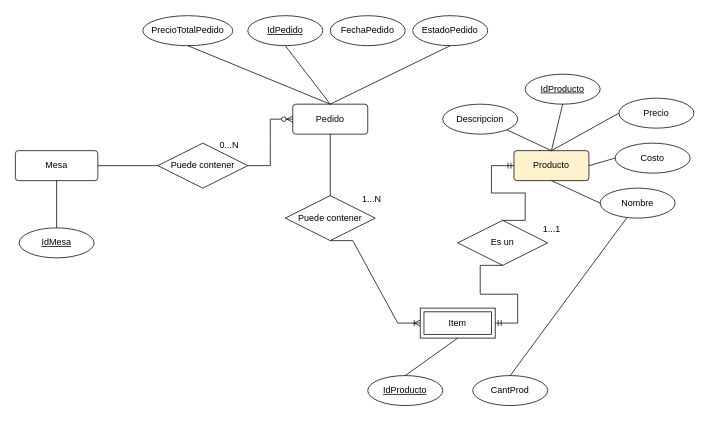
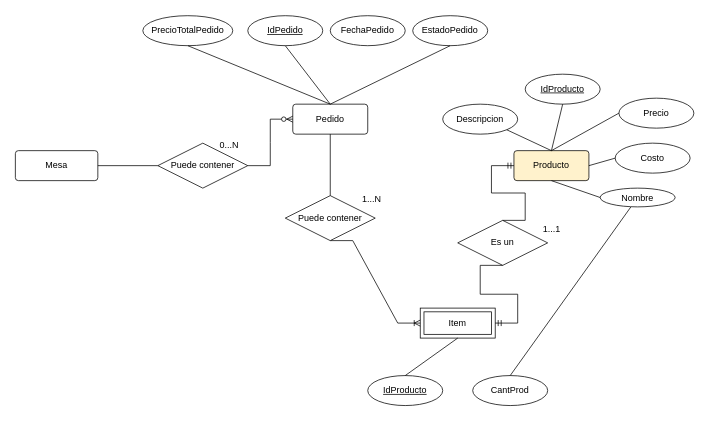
  <mxCell id="0" />
  <mxCell id="1" parent="0" />
  <mxCell id="2" value="Mesa" style="rounded=1;arcSize=10;whiteSpace=wrap;html=1;align=center;" vertex="1" parent="1"><mxGeometry x="20" y="200" width="110" height="40" as="geometry" /></mxCell>
  <mxCell id="3" value="Producto" style="rounded=1;arcSize=10;whiteSpace=wrap;html=1;align=center;fillColor=#fff2cc;" vertex="1" parent="1"><mxGeometry x="685" y="200" width="100" height="40" as="geometry" /></mxCell>
  <mxCell id="4" value="Pedido" style="rounded=1;arcSize=10;whiteSpace=wrap;html=1;align=center;" vertex="1" parent="1"><mxGeometry x="390" y="138" width="100" height="40" as="geometry" /></mxCell>
  <mxCell id="5" value="Item" style="shape=ext;margin=3;double=1;whiteSpace=wrap;html=1;align=center;" vertex="1" parent="1"><mxGeometry x="560" y="410" width="100" height="40" as="geometry" /></mxCell>
  <mxCell id="6" value="IdProducto" style="ellipse;whiteSpace=wrap;html=1;align=center;fontStyle=4;" vertex="1" parent="1"><mxGeometry x="490" y="500" width="100" height="40" as="geometry" /></mxCell>
  <mxCell id="7" value="" style="endArrow=none;html=1;rounded=0;exitX=0.5;exitY=0;exitDx=0;exitDy=0;entryX=0.5;entryY=1;entryDx=0;entryDy=0;" edge="1" parent="1" source="6" target="5"><mxGeometry relative="1" as="geometry"><mxPoint x="320" y="490" as="sourcePoint" /><mxPoint x="480" y="490" as="targetPoint" /></mxGeometry></mxCell>
  <mxCell id="8" value="CantProd" style="ellipse;whiteSpace=wrap;html=1;align=center;" vertex="1" parent="1"><mxGeometry x="630" y="500" width="100" height="40" as="geometry" /></mxCell>
  <mxCell id="9" value="" style="endArrow=none;html=1;rounded=0;exitX=0.5;exitY=0;exitDx=0;exitDy=0;" edge="1" parent="1" source="8" target="35"><mxGeometry relative="1" as="geometry"><mxPoint x="310" y="500" as="sourcePoint" /><mxPoint x="360" y="410" as="targetPoint" /></mxGeometry></mxCell>
  <mxCell id="10" value="" style="edgeStyle=entityRelationEdgeStyle;fontSize=12;html=1;endArrow=ERoneToMany;rounded=0;exitX=0.5;exitY=1;exitDx=0;exitDy=0;entryX=0;entryY=0.5;entryDx=0;entryDy=0;" edge="1" parent="1" source="12" target="5"><mxGeometry width="100" height="100" relative="1" as="geometry"><mxPoint x="360" y="400" as="sourcePoint" /><mxPoint x="460" y="300" as="targetPoint" /><Array as="points"><mxPoint x="320" y="350" /><mxPoint x="350" y="330" /></Array></mxGeometry></mxCell>
  <mxCell id="11" value="" style="edgeStyle=entityRelationEdgeStyle;fontSize=12;html=1;endArrow=ERzeroToMany;endFill=1;rounded=0;entryX=0;entryY=0.5;entryDx=0;entryDy=0;exitX=1;exitY=0.5;exitDx=0;exitDy=0;" edge="1" parent="1" source="17" target="4"><mxGeometry width="100" height="100" relative="1" as="geometry"><mxPoint x="20" y="270" as="sourcePoint" /><mxPoint x="120" y="170" as="targetPoint" /></mxGeometry></mxCell>
  <mxCell id="12" value="Puede contener" style="shape=rhombus;perimeter=rhombusPerimeter;whiteSpace=wrap;html=1;align=center;" vertex="1" parent="1"><mxGeometry x="380" y="260" width="120" height="60" as="geometry" /></mxCell>
  <mxCell id="13" value="" style="endArrow=none;html=1;rounded=0;entryX=0.5;entryY=1;entryDx=0;entryDy=0;exitX=0.5;exitY=0;exitDx=0;exitDy=0;" edge="1" parent="1" source="12" target="4"><mxGeometry relative="1" as="geometry"><mxPoint x="280" y="300" as="sourcePoint" /><mxPoint x="440" y="300" as="targetPoint" /></mxGeometry></mxCell>
  <mxCell id="14" value="Es un" style="shape=rhombus;perimeter=rhombusPerimeter;whiteSpace=wrap;html=1;align=center;" vertex="1" parent="1"><mxGeometry x="610" y="293" width="120" height="60" as="geometry" /></mxCell>
  <mxCell id="15" value="" style="edgeStyle=entityRelationEdgeStyle;fontSize=12;html=1;endArrow=ERmandOne;rounded=0;entryX=0;entryY=0.5;entryDx=0;entryDy=0;exitX=0.5;exitY=0;exitDx=0;exitDy=0;" edge="1" parent="1" source="14" target="3"><mxGeometry width="100" height="100" relative="1" as="geometry"><mxPoint x="620" y="230" as="sourcePoint" /><mxPoint x="740" y="220" as="targetPoint" /></mxGeometry></mxCell>
  <mxCell id="16" value="" style="edgeStyle=entityRelationEdgeStyle;fontSize=12;html=1;endArrow=ERmandOne;rounded=0;exitX=0.5;exitY=1;exitDx=0;exitDy=0;entryX=1;entryY=0.5;entryDx=0;entryDy=0;" edge="1" parent="1" source="14" target="5"><mxGeometry width="100" height="100" relative="1" as="geometry"><mxPoint x="720" y="380" as="sourcePoint" /><mxPoint x="820" y="280" as="targetPoint" /></mxGeometry></mxCell>
  <mxCell id="17" value="Puede contener" style="shape=rhombus;perimeter=rhombusPerimeter;whiteSpace=wrap;html=1;align=center;" vertex="1" parent="1"><mxGeometry x="210" y="190" width="120" height="60" as="geometry" /></mxCell>
  <mxCell id="18" value="" style="endArrow=none;html=1;rounded=0;exitX=1;exitY=0.5;exitDx=0;exitDy=0;entryX=0;entryY=0.5;entryDx=0;entryDy=0;" edge="1" parent="1" source="2" target="17"><mxGeometry relative="1" as="geometry"><mxPoint x="100" y="309" as="sourcePoint" /><mxPoint x="260" y="309" as="targetPoint" /></mxGeometry></mxCell>
  <mxCell id="19" value="1...N" style="text;html=1;align=center;verticalAlign=middle;resizable=0;points=[];autosize=1;strokeColor=none;fillColor=none;" vertex="1" parent="1"><mxGeometry x="470" y="250" width="50" height="30" as="geometry" /></mxCell>
  <mxCell id="20" value="0...N" style="text;html=1;align=center;verticalAlign=middle;resizable=0;points=[];autosize=1;strokeColor=none;fillColor=none;" vertex="1" parent="1"><mxGeometry x="280" y="178" width="50" height="30" as="geometry" /></mxCell>
  <mxCell id="21" value="1...1" style="text;html=1;align=center;verticalAlign=middle;resizable=0;points=[];autosize=1;strokeColor=none;fillColor=none;" vertex="1" parent="1"><mxGeometry x="710" y="290" width="50" height="30" as="geometry" /></mxCell>
- <mxCell id="22" value="IdMesa" style="ellipse;whiteSpace=wrap;html=1;align=center;fontStyle=4;" vertex="1" parent="1"><mxGeometry x="25" y="303" width="100" height="40" as="geometry" /></mxCell>
- <mxCell id="23" value="" style="endArrow=none;html=1;rounded=0;exitX=0.5;exitY=0;exitDx=0;exitDy=0;entryX=0.5;entryY=1;entryDx=0;entryDy=0;" edge="1" parent="1" source="22" target="2"><mxGeometry relative="1" as="geometry"><mxPoint x="160" y="343" as="sourcePoint" /><mxPoint x="320" y="343" as="targetPoint" /></mxGeometry></mxCell>
  <mxCell id="24" value="IdPedido" style="ellipse;whiteSpace=wrap;html=1;align=center;fontStyle=4;" vertex="1" parent="1"><mxGeometry x="330" y="20" width="100" height="40" as="geometry" /></mxCell>
  <mxCell id="25" value="FechaPedido" style="ellipse;whiteSpace=wrap;html=1;align=center;" vertex="1" parent="1"><mxGeometry x="440" y="20" width="100" height="40" as="geometry" /></mxCell>
  <mxCell id="26" value="EstadoPedido" style="ellipse;whiteSpace=wrap;html=1;align=center;" vertex="1" parent="1"><mxGeometry x="550" y="20" width="100" height="40" as="geometry" /></mxCell>
  <mxCell id="27" value="PrecioTotalPedido" style="ellipse;whiteSpace=wrap;html=1;align=center;" vertex="1" parent="1"><mxGeometry x="190" y="20" width="120" height="40" as="geometry" /></mxCell>
  <mxCell id="28" value="" style="endArrow=none;html=1;rounded=0;entryX=0.5;entryY=0;entryDx=0;entryDy=0;exitX=0.5;exitY=1;exitDx=0;exitDy=0;" edge="1" parent="1" source="27" target="4"><mxGeometry relative="1" as="geometry"><mxPoint x="230" y="110" as="sourcePoint" /><mxPoint x="390" y="110" as="targetPoint" /></mxGeometry></mxCell>
  <mxCell id="29" value="" style="endArrow=none;html=1;rounded=0;exitX=0.5;exitY=1;exitDx=0;exitDy=0;entryX=0.5;entryY=0;entryDx=0;entryDy=0;" edge="1" parent="1" source="24" target="4"><mxGeometry relative="1" as="geometry"><mxPoint x="330" y="150" as="sourcePoint" /><mxPoint x="490" y="150" as="targetPoint" /></mxGeometry></mxCell>
  <mxCell id="30" value="" style="endArrow=none;html=1;rounded=0;exitX=0.5;exitY=1;exitDx=0;exitDy=0;entryX=0.5;entryY=0;entryDx=0;entryDy=0;" edge="1" parent="1" source="26" target="4"><mxGeometry relative="1" as="geometry"><mxPoint x="330" y="150" as="sourcePoint" /><mxPoint x="490" y="150" as="targetPoint" /></mxGeometry></mxCell>
  <mxCell id="31" value="IdProducto" style="ellipse;whiteSpace=wrap;html=1;align=center;fontStyle=4;" vertex="1" parent="1"><mxGeometry x="700" y="98" width="100" height="40" as="geometry" /></mxCell>
  <mxCell id="32" value="Precio" style="ellipse;whiteSpace=wrap;html=1;align=center;" vertex="1" parent="1"><mxGeometry x="825" y="130" width="100" height="40" as="geometry" /></mxCell>
  <mxCell id="33" value="Descripcion" style="ellipse;whiteSpace=wrap;html=1;align=center;" vertex="1" parent="1"><mxGeometry x="590" y="138" width="100" height="40" as="geometry" /></mxCell>
  <mxCell id="34" value="Costo" style="ellipse;whiteSpace=wrap;html=1;align=center;" vertex="1" parent="1"><mxGeometry x="820" y="190" width="100" height="40" as="geometry" /></mxCell>
- <mxCell id="35" value="Nombre" style="ellipse;whiteSpace=wrap;html=1;align=center;" vertex="1" parent="1"><mxGeometry x="800" y="250" width="100" height="40" as="geometry" /></mxCell>
+ <mxCell id="35" value="Nombre" style="ellipse;whiteSpace=wrap;html=1;align=center;" vertex="1" parent="1"><mxGeometry x="800" y="250" width="100" height="25" as="geometry" /></mxCell>
  <mxCell id="36" value="" style="endArrow=none;html=1;rounded=0;exitX=1;exitY=1;exitDx=0;exitDy=0;entryX=0.5;entryY=0;entryDx=0;entryDy=0;" edge="1" parent="1" source="33" target="3"><mxGeometry relative="1" as="geometry"><mxPoint x="590" y="250" as="sourcePoint" /><mxPoint x="750" y="250" as="targetPoint" /></mxGeometry></mxCell>
  <mxCell id="37" value="" style="endArrow=none;html=1;rounded=0;exitX=0;exitY=0.5;exitDx=0;exitDy=0;entryX=0.5;entryY=1;entryDx=0;entryDy=0;" edge="1" parent="1" source="35" target="3"><mxGeometry relative="1" as="geometry"><mxPoint x="590" y="250" as="sourcePoint" /><mxPoint x="750" y="250" as="targetPoint" /></mxGeometry></mxCell>
  <mxCell id="38" value="" style="endArrow=none;html=1;rounded=0;exitX=0.5;exitY=0;exitDx=0;exitDy=0;entryX=0.5;entryY=1;entryDx=0;entryDy=0;" edge="1" parent="1" source="3" target="31"><mxGeometry relative="1" as="geometry"><mxPoint x="810" y="98" as="sourcePoint" /><mxPoint x="970" y="98" as="targetPoint" /></mxGeometry></mxCell>
  <mxCell id="39" value="" style="endArrow=none;html=1;rounded=0;exitX=0;exitY=0.5;exitDx=0;exitDy=0;entryX=1;entryY=0.5;entryDx=0;entryDy=0;" edge="1" parent="1" source="34" target="3"><mxGeometry relative="1" as="geometry"><mxPoint x="590" y="250" as="sourcePoint" /><mxPoint x="750" y="250" as="targetPoint" /></mxGeometry></mxCell>
  <mxCell id="40" value="" style="endArrow=none;html=1;rounded=0;exitX=0;exitY=0.5;exitDx=0;exitDy=0;entryX=0.5;entryY=0;entryDx=0;entryDy=0;" edge="1" parent="1" source="32" target="3"><mxGeometry relative="1" as="geometry"><mxPoint x="590" y="250" as="sourcePoint" /><mxPoint x="750" y="250" as="targetPoint" /></mxGeometry></mxCell>
